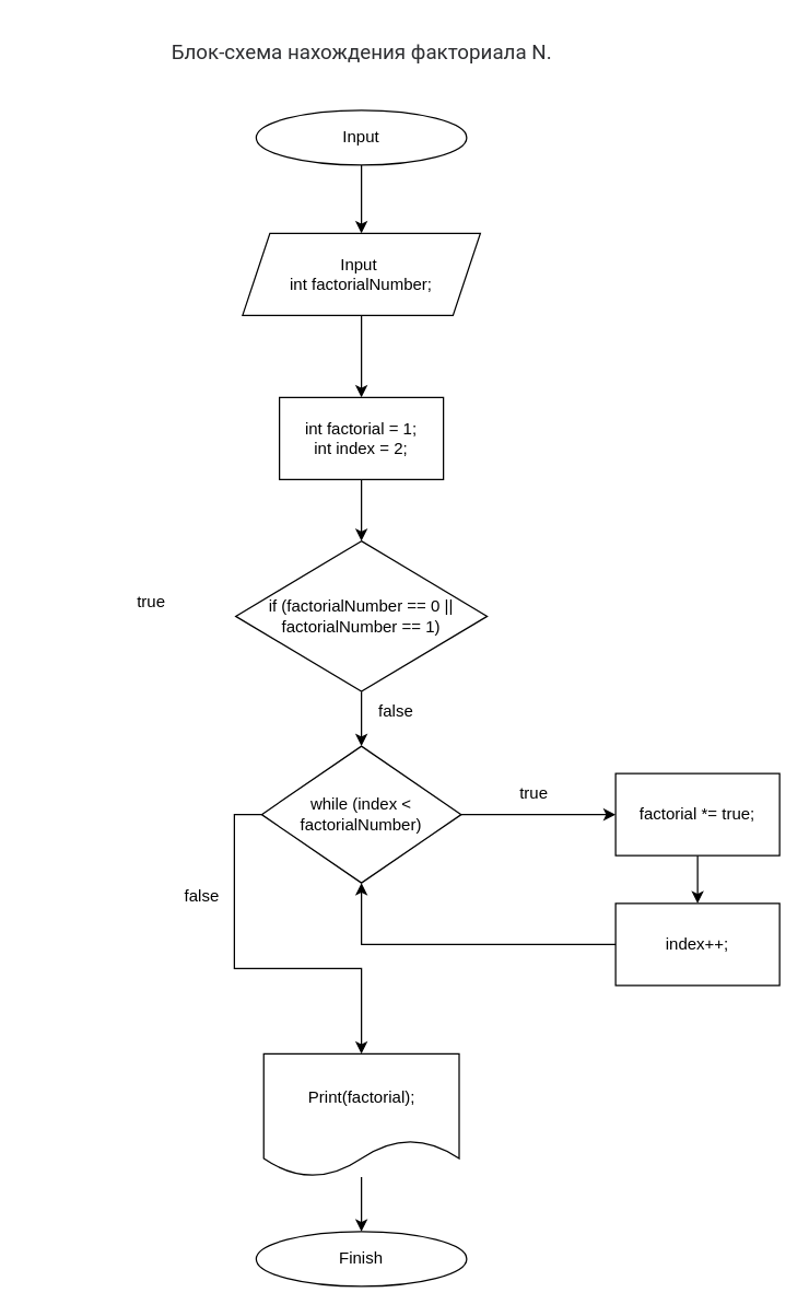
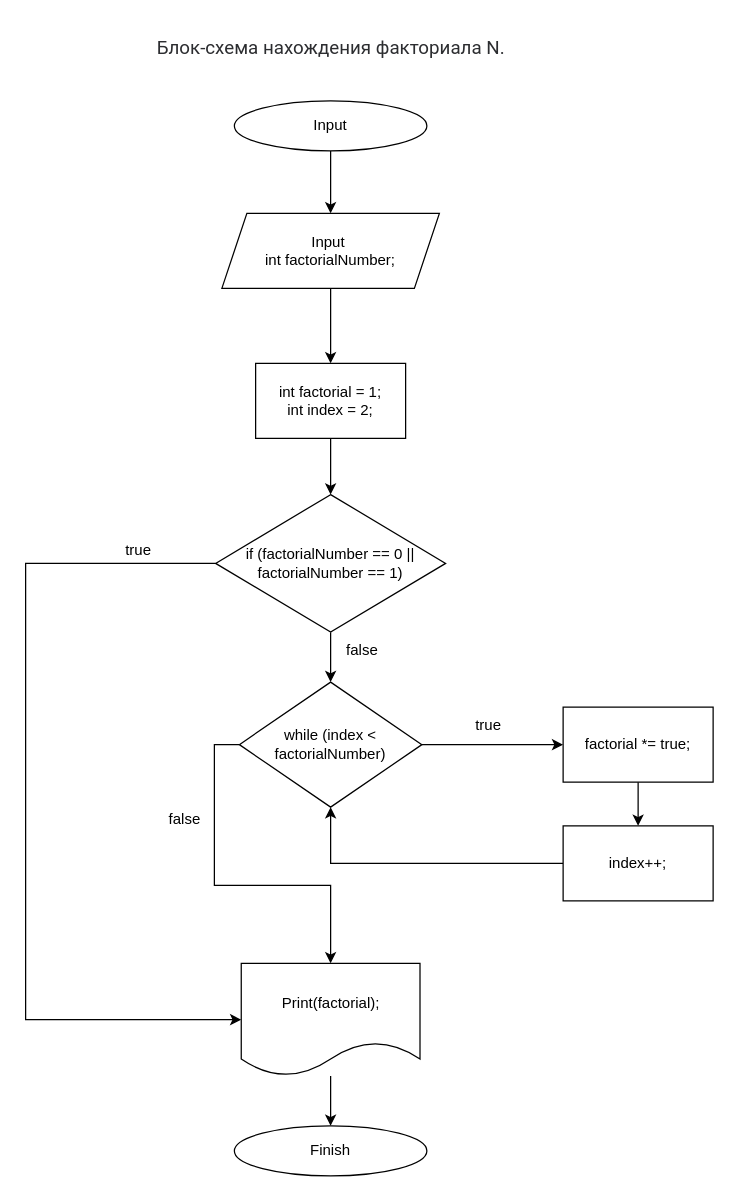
  <mxCell id="0" />
  <mxCell id="1" parent="0" />
  <mxCell id="2" style="edgeStyle=orthogonalEdgeStyle;rounded=0;orthogonalLoop=1;jettySize=auto;html=1;entryX=0.5;entryY=0;entryDx=0;entryDy=0;" edge="1" parent="1" source="3" target="7"><mxGeometry relative="1" as="geometry" /></mxCell>
  <mxCell id="3" value="Input" style="ellipse;whiteSpace=wrap;html=1;" vertex="1" parent="1"><mxGeometry x="187" y="80" width="154" height="40" as="geometry" /></mxCell>
  <mxCell id="4" value="Finish" style="ellipse;whiteSpace=wrap;html=1;" vertex="1" parent="1"><mxGeometry x="187" y="900" width="154" height="40" as="geometry" /></mxCell>
  <mxCell id="5" value="&lt;p style=&quot;box-sizing: border-box; margin: 0px; color: rgb(44, 45, 48); font-family: Roboto, &amp;quot;San Francisco&amp;quot;, &amp;quot;Helvetica Neue&amp;quot;, Helvetica, Arial; font-size: 15px; text-align: start; background-color: rgb(255, 255, 255);&quot;&gt;Блок-схема нахождения факториала N.&lt;/p&gt;&lt;div&gt;&lt;br&gt;&lt;/div&gt;" style="text;html=1;align=center;verticalAlign=middle;resizable=0;points=[];autosize=1;strokeColor=none;fillColor=none;" vertex="1" parent="1"><mxGeometry x="114" y="20" width="300" height="50" as="geometry" /></mxCell>
  <mxCell id="6" style="edgeStyle=orthogonalEdgeStyle;rounded=0;orthogonalLoop=1;jettySize=auto;html=1;entryX=0.5;entryY=0;entryDx=0;entryDy=0;" edge="1" parent="1" source="7" target="9"><mxGeometry relative="1" as="geometry" /></mxCell>
  <mxCell id="7" value="Input&amp;nbsp;&lt;br&gt;int factorialNumber;" style="shape=parallelogram;perimeter=parallelogramPerimeter;whiteSpace=wrap;html=1;fixedSize=1;" vertex="1" parent="1"><mxGeometry x="177" y="170" width="174" height="60" as="geometry" /></mxCell>
  <mxCell id="8" style="edgeStyle=orthogonalEdgeStyle;rounded=0;orthogonalLoop=1;jettySize=auto;html=1;entryX=0.5;entryY=0;entryDx=0;entryDy=0;" edge="1" parent="1" source="9" target="12"><mxGeometry relative="1" as="geometry" /></mxCell>
  <mxCell id="9" value="int factorial = 1;&lt;br&gt;int index = 2;" style="rounded=0;whiteSpace=wrap;html=1;" vertex="1" parent="1"><mxGeometry x="204" y="290" width="120" height="60" as="geometry" /></mxCell>
  <mxCell id="10" style="edgeStyle=orthogonalEdgeStyle;rounded=0;orthogonalLoop=1;jettySize=auto;html=1;exitX=0.5;exitY=1;exitDx=0;exitDy=0;entryX=0.5;entryY=0;entryDx=0;entryDy=0;" edge="1" parent="1" source="12" target="18"><mxGeometry relative="1" as="geometry" /></mxCell>
+ <mxCell id="11" style="edgeStyle=orthogonalEdgeStyle;rounded=0;orthogonalLoop=1;jettySize=auto;html=1;entryX=0;entryY=0.5;entryDx=0;entryDy=0;" edge="1" parent="1" source="12" target="14"><mxGeometry relative="1" as="geometry"><Array as="points"><mxPoint x="20" y="450" /><mxPoint x="20" y="815" /></Array></mxGeometry></mxCell>
  <mxCell id="12" value="if (factorialNumber == 0 || factorialNumber == 1)" style="rhombus;whiteSpace=wrap;html=1;" vertex="1" parent="1"><mxGeometry x="172" y="395" width="184" height="110" as="geometry" /></mxCell>
  <mxCell id="13" style="edgeStyle=orthogonalEdgeStyle;rounded=0;orthogonalLoop=1;jettySize=auto;html=1;entryX=0.5;entryY=0;entryDx=0;entryDy=0;" edge="1" parent="1" source="14" target="4"><mxGeometry relative="1" as="geometry" /></mxCell>
  <mxCell id="14" value="Print(factorial);" style="shape=document;whiteSpace=wrap;html=1;boundedLbl=1;" vertex="1" parent="1"><mxGeometry x="192.5" y="770" width="143" height="90" as="geometry" /></mxCell>
  <mxCell id="15" value="true" style="text;html=1;align=center;verticalAlign=middle;resizable=0;points=[];autosize=1;strokeColor=none;fillColor=none;" vertex="1" parent="1"><mxGeometry x="90" y="425" width="40" height="30" as="geometry" /></mxCell>
  <mxCell id="16" style="edgeStyle=orthogonalEdgeStyle;rounded=0;orthogonalLoop=1;jettySize=auto;html=1;exitX=0;exitY=0.5;exitDx=0;exitDy=0;entryX=0.5;entryY=0;entryDx=0;entryDy=0;" edge="1" parent="1" source="18" target="14"><mxGeometry relative="1" as="geometry" /></mxCell>
  <mxCell id="17" style="edgeStyle=orthogonalEdgeStyle;rounded=0;orthogonalLoop=1;jettySize=auto;html=1;entryX=0;entryY=0.5;entryDx=0;entryDy=0;" edge="1" parent="1" source="18" target="21"><mxGeometry relative="1" as="geometry" /></mxCell>
  <mxCell id="18" value="while (index &amp;lt; factorialNumber)" style="rhombus;whiteSpace=wrap;html=1;" vertex="1" parent="1"><mxGeometry x="191" y="545" width="146" height="100" as="geometry" /></mxCell>
  <mxCell id="19" value="false" style="text;html=1;align=center;verticalAlign=middle;resizable=0;points=[];autosize=1;strokeColor=none;fillColor=none;" vertex="1" parent="1"><mxGeometry x="122" y="640" width="50" height="30" as="geometry" /></mxCell>
  <mxCell id="20" style="edgeStyle=orthogonalEdgeStyle;rounded=0;orthogonalLoop=1;jettySize=auto;html=1;entryX=0.5;entryY=0;entryDx=0;entryDy=0;" edge="1" parent="1" source="21" target="24"><mxGeometry relative="1" as="geometry" /></mxCell>
  <mxCell id="21" value="factorial *= true;" style="rounded=0;whiteSpace=wrap;html=1;" vertex="1" parent="1"><mxGeometry x="450" y="565" width="120" height="60" as="geometry" /></mxCell>
  <mxCell id="22" value="true" style="text;html=1;align=center;verticalAlign=middle;resizable=0;points=[];autosize=1;strokeColor=none;fillColor=none;" vertex="1" parent="1"><mxGeometry x="370" y="565" width="40" height="30" as="geometry" /></mxCell>
  <mxCell id="23" style="edgeStyle=orthogonalEdgeStyle;rounded=0;orthogonalLoop=1;jettySize=auto;html=1;entryX=0.5;entryY=1;entryDx=0;entryDy=0;" edge="1" parent="1" source="24" target="18"><mxGeometry relative="1" as="geometry" /></mxCell>
  <mxCell id="24" value="index++;" style="rounded=0;whiteSpace=wrap;html=1;" vertex="1" parent="1"><mxGeometry x="450" y="660" width="120" height="60" as="geometry" /></mxCell>
  <mxCell id="25" value="false" style="text;html=1;align=center;verticalAlign=middle;resizable=0;points=[];autosize=1;strokeColor=none;fillColor=none;" vertex="1" parent="1"><mxGeometry x="264" y="505" width="50" height="30" as="geometry" /></mxCell>
